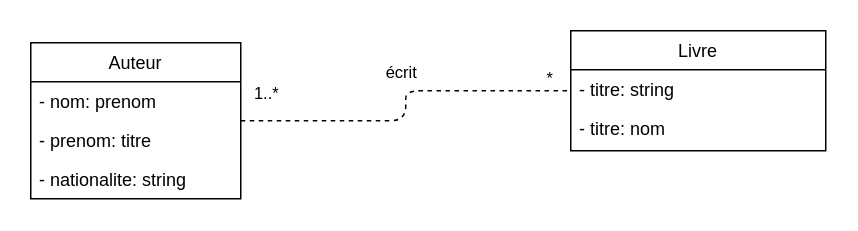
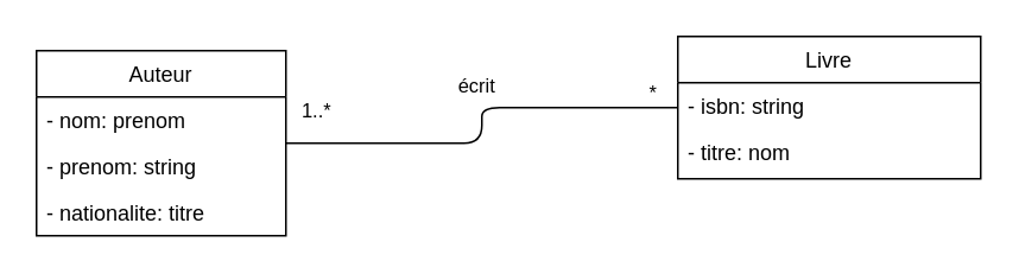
  <mxCell id="0" />
  <mxCell id="1" parent="0" />
  <mxCell id="2" value="Auteur" style="swimlane;fontStyle=0;childLayout=stackLayout;horizontal=1;startSize=26;fillColor=none;horizontalStack=0;resizeParent=1;resizeParentMax=0;resizeLast=0;collapsible=1;marginBottom=0;" parent="1" vertex="1"><mxGeometry x="20" y="28" width="140" height="104" as="geometry" /></mxCell>
  <mxCell id="3" value="- nom: prenom" style="text;strokeColor=none;fillColor=none;align=left;verticalAlign=top;spacingLeft=4;spacingRight=4;overflow=hidden;rotatable=0;points=[[0,0.5],[1,0.5]];portConstraint=eastwest;" parent="2" vertex="1"><mxGeometry y="26" width="140" height="26" as="geometry" /></mxCell>
- <mxCell id="4" value="- prenom: titre" style="text;strokeColor=none;fillColor=none;align=left;verticalAlign=top;spacingLeft=4;spacingRight=4;overflow=hidden;rotatable=0;points=[[0,0.5],[1,0.5]];portConstraint=eastwest;" parent="2" vertex="1"><mxGeometry y="52" width="140" height="26" as="geometry" /></mxCell>
- <mxCell id="5" value="- nationalite: string" style="text;strokeColor=none;fillColor=none;align=left;verticalAlign=top;spacingLeft=4;spacingRight=4;overflow=hidden;rotatable=0;points=[[0,0.5],[1,0.5]];portConstraint=eastwest;" vertex="1" parent="2"><mxGeometry y="78" width="140" height="26" as="geometry" /></mxCell>
+ <mxCell id="4" value="- prenom: string" style="text;strokeColor=none;fillColor=none;align=left;verticalAlign=top;spacingLeft=4;spacingRight=4;overflow=hidden;rotatable=0;points=[[0,0.5],[1,0.5]];portConstraint=eastwest;" parent="2" vertex="1"><mxGeometry y="52" width="140" height="26" as="geometry" /></mxCell>
+ <mxCell id="5" value="- nationalite: titre" style="text;strokeColor=none;fillColor=none;align=left;verticalAlign=top;spacingLeft=4;spacingRight=4;overflow=hidden;rotatable=0;points=[[0,0.5],[1,0.5]];portConstraint=eastwest;" vertex="1" parent="2"><mxGeometry y="78" width="140" height="26" as="geometry" /></mxCell>
  <mxCell id="6" value="Livre" style="swimlane;fontStyle=0;childLayout=stackLayout;horizontal=1;startSize=26;fillColor=none;horizontalStack=0;resizeParent=1;resizeParentMax=0;resizeLast=0;collapsible=1;marginBottom=0;" parent="1" vertex="1"><mxGeometry x="380" y="20" width="170" height="80" as="geometry" /></mxCell>
- <mxCell id="7" value="- titre: string" style="text;strokeColor=none;fillColor=none;align=left;verticalAlign=top;spacingLeft=4;spacingRight=4;overflow=hidden;rotatable=0;points=[[0,0.5],[1,0.5]];portConstraint=eastwest;" parent="6" vertex="1"><mxGeometry y="26" width="170" height="26" as="geometry" /></mxCell>
+ <mxCell id="7" value="- isbn: string" style="text;strokeColor=none;fillColor=none;align=left;verticalAlign=top;spacingLeft=4;spacingRight=4;overflow=hidden;rotatable=0;points=[[0,0.5],[1,0.5]];portConstraint=eastwest;" parent="6" vertex="1"><mxGeometry y="26" width="170" height="26" as="geometry" /></mxCell>
  <mxCell id="8" value="- titre: nom" style="text;strokeColor=none;fillColor=none;align=left;verticalAlign=top;spacingLeft=4;spacingRight=4;overflow=hidden;rotatable=0;points=[[0,0.5],[1,0.5]];portConstraint=eastwest;" parent="6" vertex="1"><mxGeometry y="52" width="170" height="28" as="geometry" /></mxCell>
- <mxCell id="9" value="" style="endArrow=none;html=1;edgeStyle=orthogonalEdgeStyle;dashed=1;" parent="1" source="2" target="6" edge="1"><mxGeometry relative="1" as="geometry"><mxPoint x="170" y="190" as="sourcePoint" /><mxPoint x="330" y="190" as="targetPoint" /></mxGeometry></mxCell>
+ <mxCell id="9" value="" style="endArrow=none;html=1;edgeStyle=orthogonalEdgeStyle;" parent="1" source="2" target="6" edge="1"><mxGeometry relative="1" as="geometry"><mxPoint x="170" y="190" as="sourcePoint" /><mxPoint x="330" y="190" as="targetPoint" /></mxGeometry></mxCell>
  <mxCell id="10" value="écrit" style="edgeLabel;html=1;align=center;verticalAlign=middle;resizable=0;points=[];" parent="9" vertex="1" connectable="0"><mxGeometry x="0.122" y="-1" relative="1" as="geometry"><mxPoint x="-9" y="-14" as="offset" /></mxGeometry></mxCell>
  <mxCell id="11" value="*" style="edgeLabel;html=1;align=center;verticalAlign=middle;resizable=0;points=[];" parent="9" vertex="1" connectable="0"><mxGeometry x="0.875" y="2" relative="1" as="geometry"><mxPoint y="-7" as="offset" /></mxGeometry></mxCell>
  <mxCell id="12" value="1..*" style="edgeLabel;html=1;align=center;verticalAlign=middle;resizable=0;points=[];" parent="9" vertex="1" connectable="0"><mxGeometry x="-0.733" y="-2" relative="1" as="geometry"><mxPoint x="-16" y="-21" as="offset" /></mxGeometry></mxCell>
